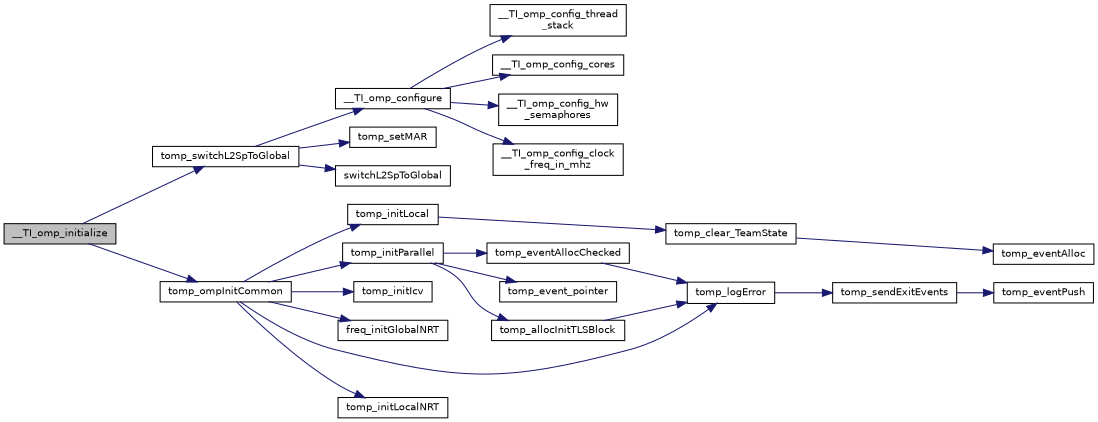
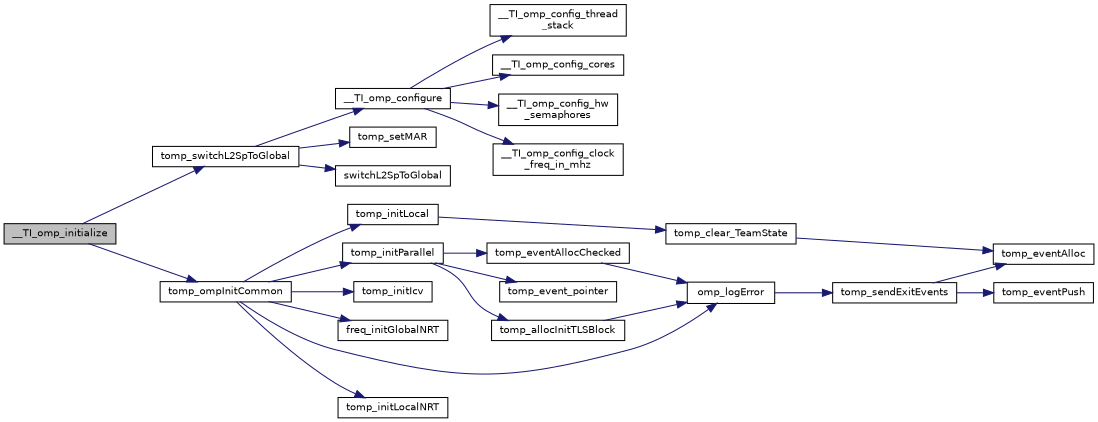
  digraph {
    rankdir=LR
    node [color=black fillcolor=white fontname=Helvetica fontsize=10 shape=record style=filled]
    edge [color=midnightblue fontname=Helvetica fontsize=10 labelfontname=Helvetica labelfontsize=10 style=solid]
    n1 [fillcolor=grey75 fontcolor=black height=0.2 label=__TI_omp_initialize width=0.4]
    n2 [height=0.2 label=tomp_switchL2SpToGlobal width=0.4]
    n3 [height=0.2 label=tomp_ompInitCommon width=0.4]
    n4 [height=0.2 label=__TI_omp_configure width=0.4]
    n5 [height=0.2 label=__TI_omp_config_cores width=0.4]
    n6 [height=0.2 label="__TI_omp_config_hw\l_semaphores" width=0.4]
    n7 [height=0.2 label="__TI_omp_config_clock\l_freq_in_mhz" width=0.4]
    n8 [height=0.2 label="__TI_omp_config_thread\l_stack" width=0.4]
    n9 [height=0.2 label=tomp_setMAR width=0.4]
    n10 [height=0.2 label=switchL2SpToGlobal width=0.4]
    n11 [height=0.2 label=freq_initGlobalNRT width=0.4]
-   n12 [height=0.2 label=tomp_logError width=0.4]
+   n12 [height=0.2 label=omp_logError width=0.4]
    n13 [height=0.2 label=tomp_initLocalNRT width=0.4]
    n14 [height=0.2 label=tomp_initLocal width=0.4]
    n15 [height=0.2 label=tomp_initParallel width=0.4]
    n16 [height=0.2 label=tomp_initIcv width=0.4]
    n17 [height=0.2 label=tomp_sendExitEvents width=0.4]
    n18 [height=0.2 label=tomp_clear_TeamState width=0.4]
    n19 [height=0.2 label=tomp_eventAllocChecked width=0.4]
    n20 [height=0.2 label=tomp_event_pointer width=0.4]
    n21 [height=0.2 label=tomp_allocInitTLSBlock width=0.4]
    n22 [height=0.2 label=tomp_eventAlloc width=0.4]
    n23 [height=0.2 label=tomp_eventPush width=0.4]
    n1 -> n2
    n1 -> n3
    n2 -> n4
    n2 -> n9
    n2 -> n10
    n3 -> n11
    n3 -> n12
    n3 -> n13
    n3 -> n14
    n3 -> n15
    n3 -> n16
    n4 -> n5
    n4 -> n6
    n4 -> n7
    n4 -> n8
    n12 -> n17
    n14 -> n18
    n15 -> n19
    n15 -> n20
    n15 -> n21
+   n17 -> n22
    n17 -> n23
    n18 -> n22
    n19 -> n12
    n21 -> n12
  }
